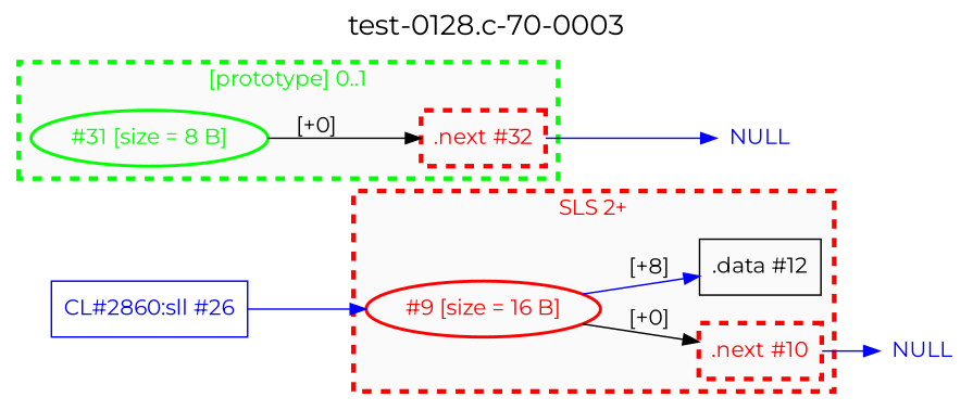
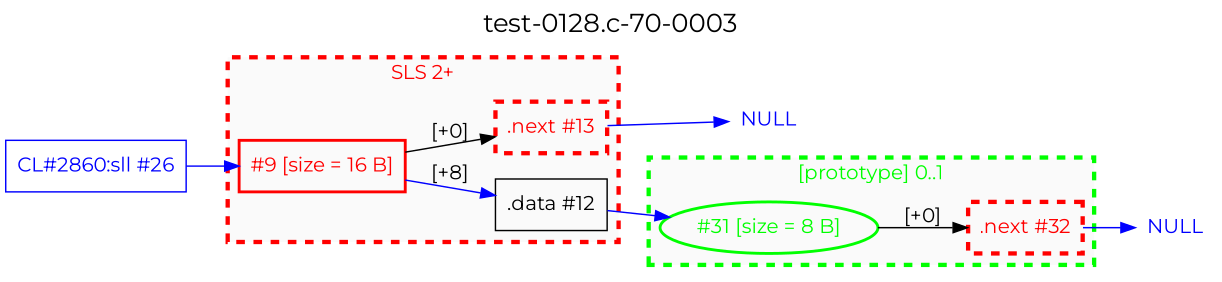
  digraph {
    clusterrank=local
    fontname=Montserrat
    label=<<FONT POINT-SIZE="18">test-0128.c-70-0003</FONT>>
    labelloc=t
    rankdir=LR
    node [color=red fontcolor=red fontname=Montserrat shape=box]
    edge [color=blue fontcolor=black fontname=Montserrat]
-   n1 [label="#9 [size = 16 B]" penwidth=2 shape=ellipse]
-   n2 [label=".next #10" penwidth=3.0 style=dashed]
+   n1 [label="#9 [size = 16 B]" penwidth=2]
+   n2 [label=".next #13" penwidth=3.0 style=dashed]
    n3 [color=black fontcolor=black label=".data #12"]
    n4 [color=green fontcolor=green label="#31 [size = 8 B]" penwidth=2 shape=ellipse]
    n5 [label=".next #32" penwidth=3.0 style=dashed]
    n6 [fontcolor=blue label=NULL shape=plaintext color=""]
    n7 [fontcolor=blue label=NULL shape=plaintext color=""]
    n8 [color=blue fontcolor=blue label="CL#2860:sll #26"]
    subgraph cluster_1 {
      bgcolor=gray98
      color=red
      fontcolor=red
      label="SLS 2+"
      penwidth=3.0
      rank=same
      style=dashed
      n1
      n2
      n3
    }
    subgraph cluster_2 {
      bgcolor=gray98
      color=green
      fontcolor=green
      label="[prototype] 0..1"
      penwidth=3.0
      rank=same
      style=dashed
      n4
      n5
    }
    n1 -> n2 [color=black label="[+0]"]
    n1 -> n3 [label="[+8]"]
    n2 -> n6 [fontcolor=""]
+   n3 -> n4 [fontcolor=blue]
    n4 -> n5 [color=black label="[+0]"]
    n5 -> n7 [fontcolor=""]
    n8 -> n1 [fontcolor=blue]
  }
